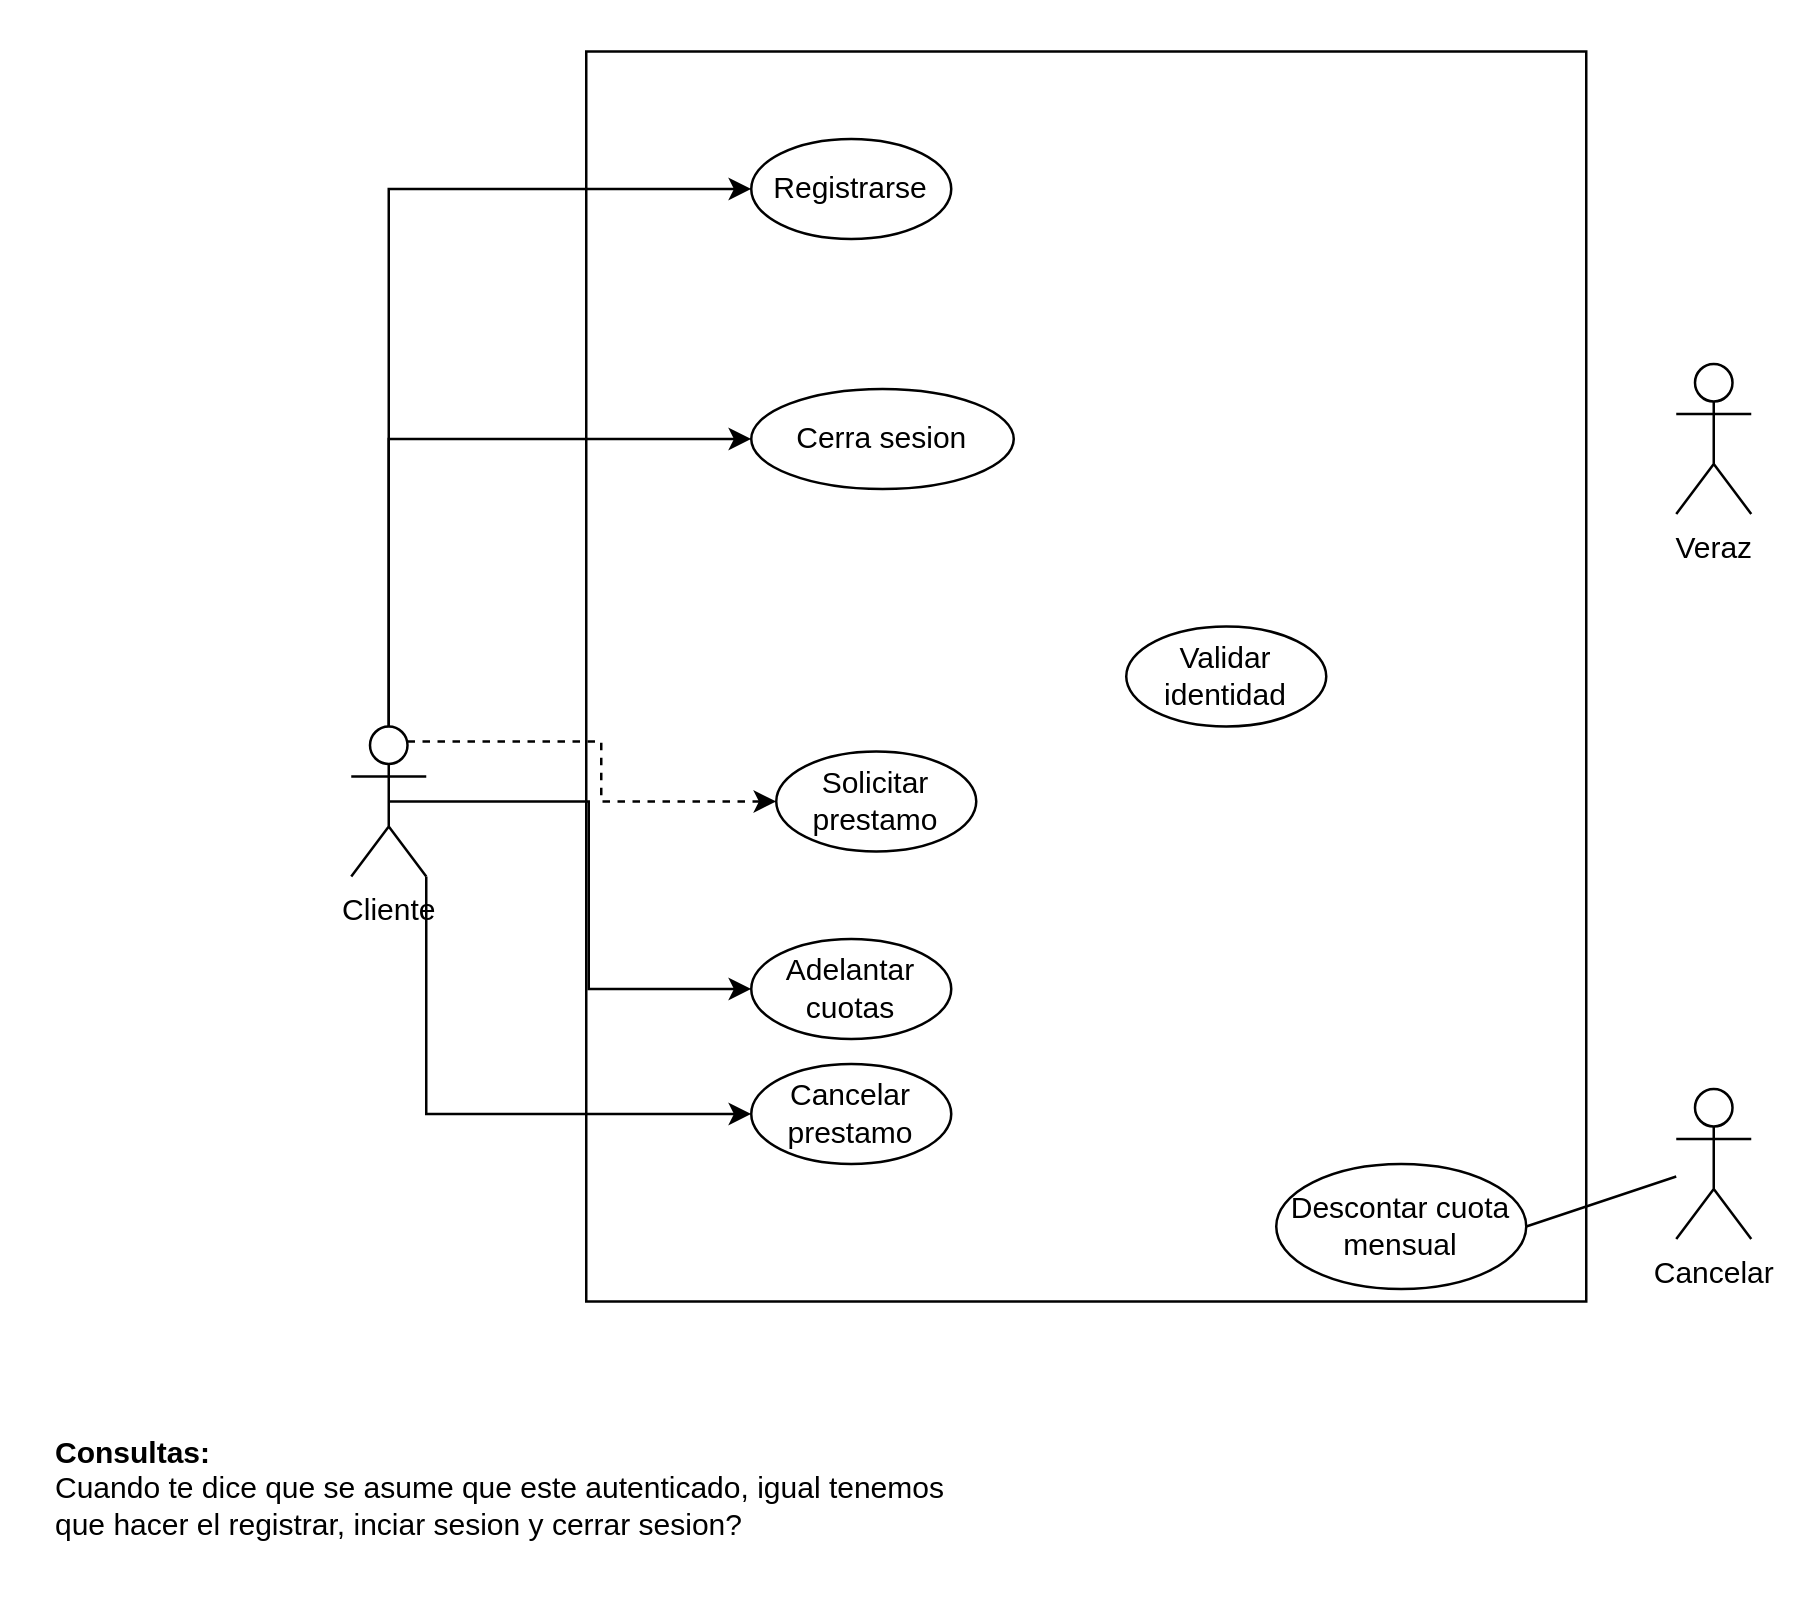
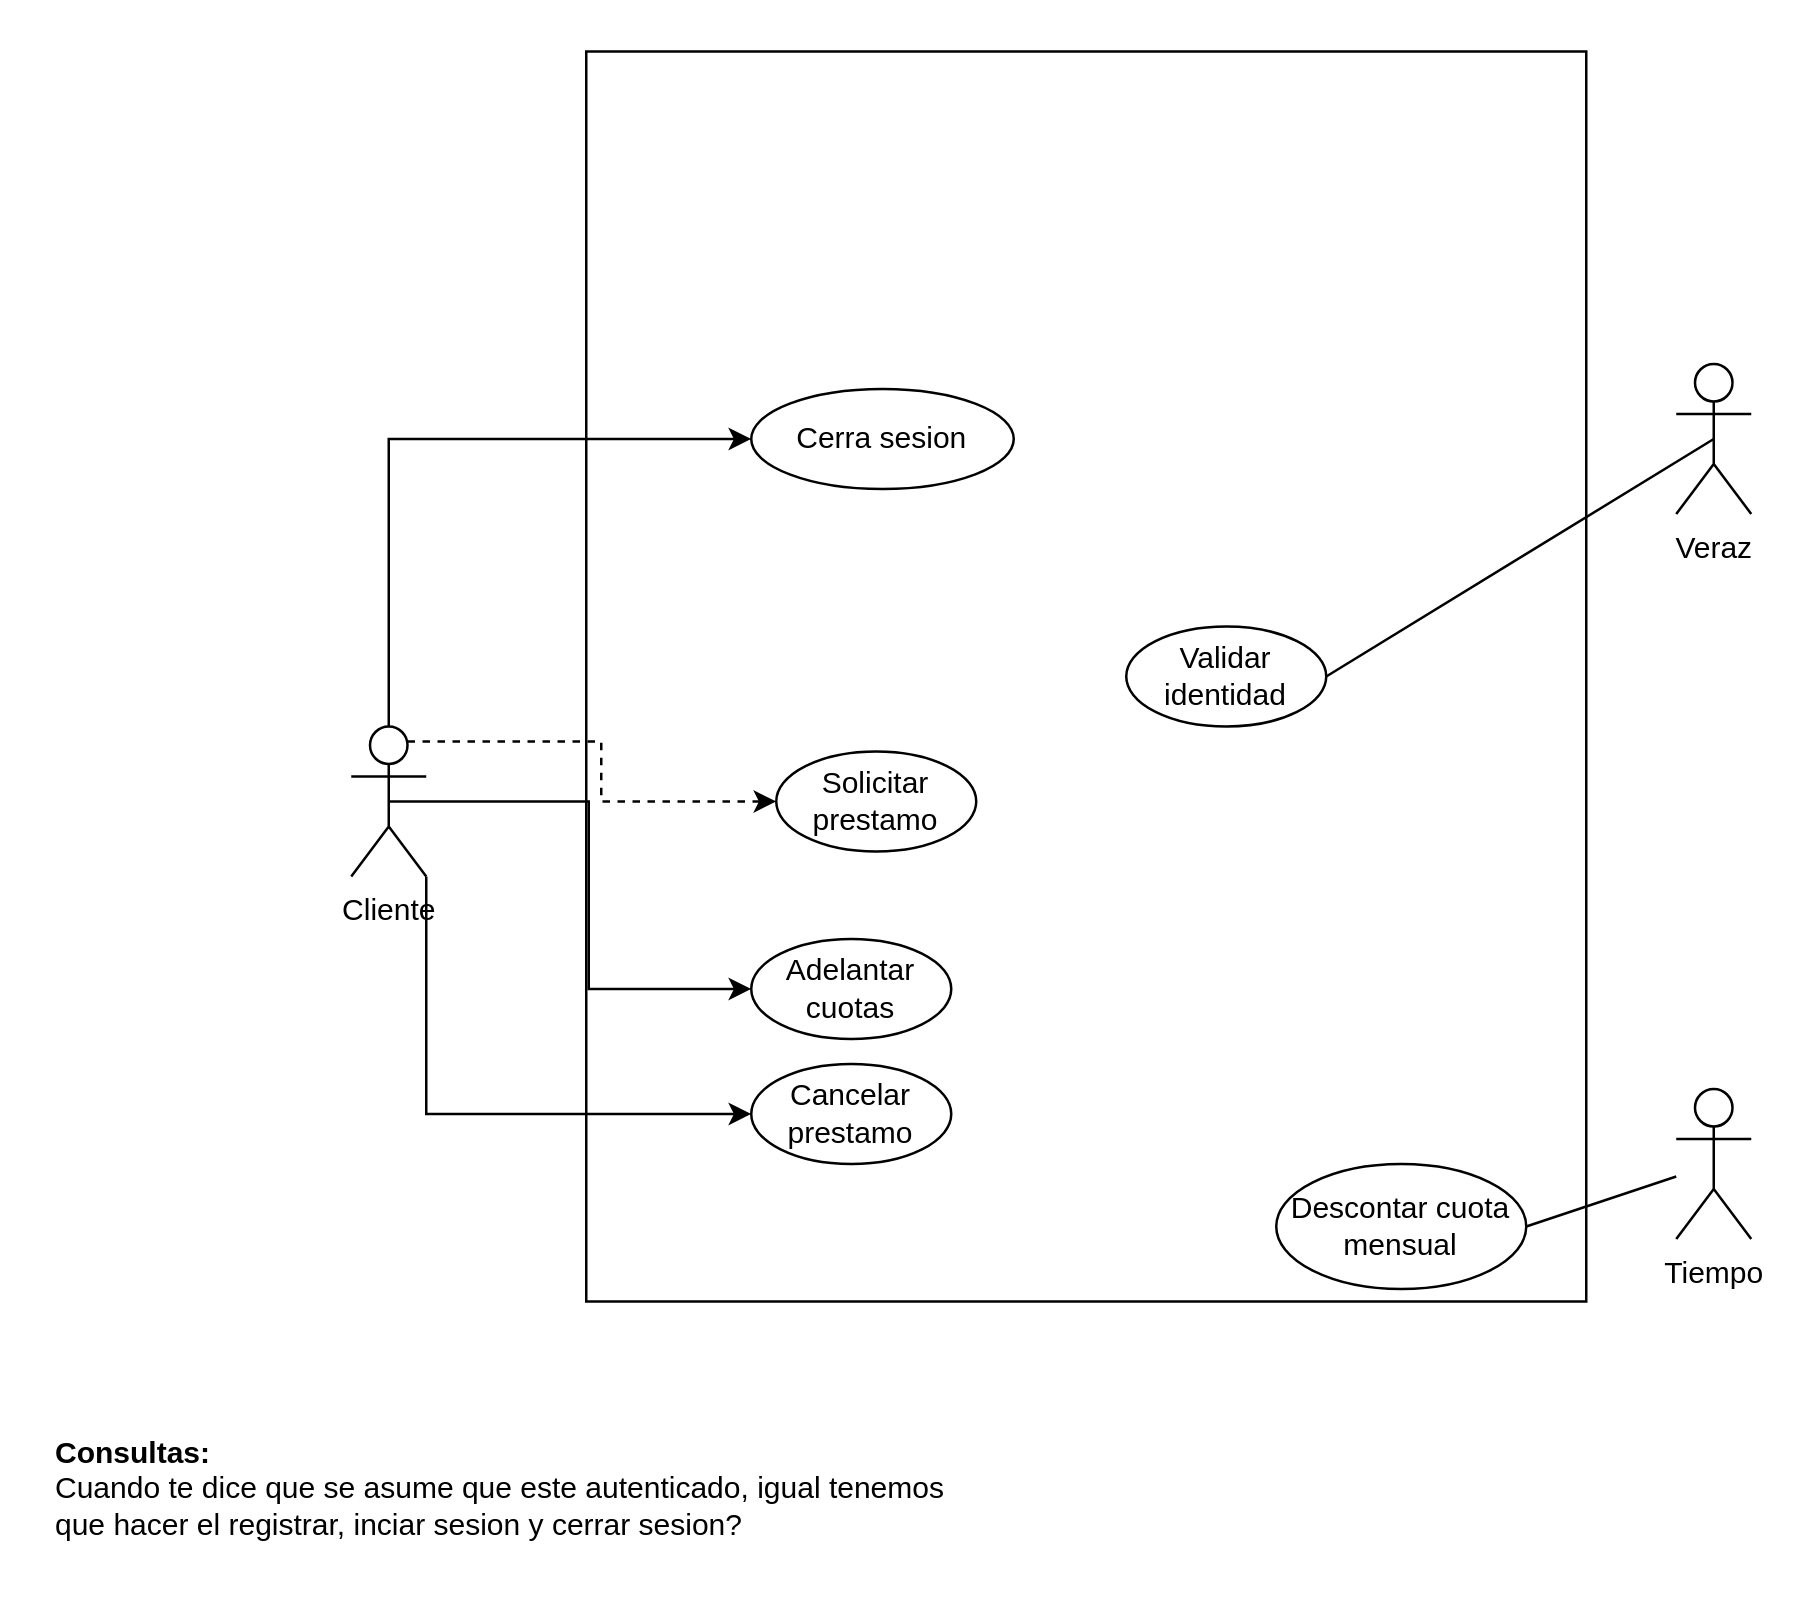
  <mxCell id="0" />
  <mxCell id="1" parent="0" />
  <mxCell id="2" value="" style="rounded=0;whiteSpace=wrap;html=1;movable=0;resizable=0;rotatable=0;deletable=0;editable=0;locked=1;connectable=0;" vertex="1" parent="1"><mxGeometry x="234" y="20" width="400" height="500" as="geometry" /></mxCell>
- <mxCell id="3" style="edgeStyle=orthogonalEdgeStyle;rounded=0;orthogonalLoop=1;jettySize=auto;html=1;exitX=0.5;exitY=0;exitDx=0;exitDy=0;exitPerimeter=0;entryX=0;entryY=0.5;entryDx=0;entryDy=0;" edge="1" parent="1" source="8" target="11"><mxGeometry relative="1" as="geometry" /></mxCell>
  <mxCell id="4" style="edgeStyle=orthogonalEdgeStyle;rounded=0;orthogonalLoop=1;jettySize=auto;html=1;exitX=0.5;exitY=0;exitDx=0;exitDy=0;exitPerimeter=0;entryX=0;entryY=0.5;entryDx=0;entryDy=0;" edge="1" parent="1" source="8" target="10"><mxGeometry relative="1" as="geometry" /></mxCell>
  <mxCell id="5" style="edgeStyle=orthogonalEdgeStyle;rounded=0;orthogonalLoop=1;jettySize=auto;html=1;exitX=0.75;exitY=0.1;exitDx=0;exitDy=0;exitPerimeter=0;entryX=0;entryY=0.5;entryDx=0;entryDy=0;dashed=1;" edge="1" parent="1" source="8" target="15"><mxGeometry relative="1" as="geometry" /></mxCell>
  <mxCell id="6" style="edgeStyle=orthogonalEdgeStyle;rounded=0;orthogonalLoop=1;jettySize=auto;html=1;exitX=0.5;exitY=0.5;exitDx=0;exitDy=0;exitPerimeter=0;entryX=0;entryY=0.5;entryDx=0;entryDy=0;" edge="1" parent="1" source="8" target="13"><mxGeometry relative="1" as="geometry" /></mxCell>
  <mxCell id="7" style="edgeStyle=orthogonalEdgeStyle;rounded=0;orthogonalLoop=1;jettySize=auto;html=1;exitX=1;exitY=1;exitDx=0;exitDy=0;exitPerimeter=0;entryX=0;entryY=0.5;entryDx=0;entryDy=0;" edge="1" parent="1" source="8" target="14"><mxGeometry relative="1" as="geometry" /></mxCell>
  <mxCell id="8" value="Cliente" style="shape=umlActor;verticalLabelPosition=bottom;verticalAlign=top;html=1;outlineConnect=0;" vertex="1" parent="1"><mxGeometry x="140" y="290" width="30" height="60" as="geometry" /></mxCell>
  <mxCell id="9" value="Veraz" style="shape=umlActor;verticalLabelPosition=bottom;verticalAlign=top;html=1;outlineConnect=0;" vertex="1" parent="1"><mxGeometry x="670" y="145" width="30" height="60" as="geometry" /></mxCell>
  <mxCell id="10" value="Cerra sesion" style="ellipse;whiteSpace=wrap;html=1;" vertex="1" parent="1"><mxGeometry x="300" y="155" width="105" height="40" as="geometry" /></mxCell>
- <mxCell id="11" value="Registrarse" style="ellipse;whiteSpace=wrap;html=1;" vertex="1" parent="1"><mxGeometry x="300" y="55" width="80" height="40" as="geometry" /></mxCell>
  <mxCell id="12" value="&lt;b&gt;Consultas:&lt;/b&gt;&lt;br&gt;Cuando te dice que se asume que este autenticado, igual tenemos que hacer el registrar, inciar sesion y cerrar sesion?" style="text;html=1;align=left;verticalAlign=middle;whiteSpace=wrap;rounded=0;" vertex="1" parent="1"><mxGeometry y="565" width="380" height="60" as="geometry" x="20" /></mxCell>
  <mxCell id="13" value="Adelantar cuotas" style="ellipse;whiteSpace=wrap;html=1;" vertex="1" parent="1"><mxGeometry x="300" y="375" width="80" height="40" as="geometry" /></mxCell>
  <mxCell id="14" value="Cancelar prestamo" style="ellipse;whiteSpace=wrap;html=1;" vertex="1" parent="1"><mxGeometry x="300" y="425" width="80" height="40" as="geometry" /></mxCell>
  <mxCell id="15" value="Solicitar prestamo" style="ellipse;whiteSpace=wrap;html=1;" vertex="1" parent="1"><mxGeometry x="310" y="300" width="80" height="40" as="geometry" /></mxCell>
  <mxCell id="16" value="Validar identidad" style="ellipse;whiteSpace=wrap;html=1;" vertex="1" parent="1"><mxGeometry x="450" y="250" width="80" height="40" as="geometry" /></mxCell>
- <mxCell id="18" value="Cancelar" style="shape=umlActor;verticalLabelPosition=bottom;verticalAlign=top;html=1;outlineConnect=0;" vertex="1" parent="1"><mxGeometry x="670" y="435" width="30" height="60" as="geometry" /></mxCell>
+ <mxCell id="17" value="" style="endArrow=none;html=1;rounded=0;exitX=1;exitY=0.5;exitDx=0;exitDy=0;entryX=0.5;entryY=0.5;entryDx=0;entryDy=0;entryPerimeter=0;" edge="1" parent="1" source="16" target="9"><mxGeometry width="50" height="50" relative="1" as="geometry"><mxPoint x="400" y="435" as="sourcePoint" /><mxPoint x="450" y="385" as="targetPoint" /></mxGeometry></mxCell>
+ <mxCell id="18" value="Tiempo" style="shape=umlActor;verticalLabelPosition=bottom;verticalAlign=top;html=1;outlineConnect=0;" vertex="1" parent="1"><mxGeometry x="670" y="435" width="30" height="60" as="geometry" /></mxCell>
  <mxCell id="19" value="Descontar cuota mensual" style="ellipse;whiteSpace=wrap;html=1;" vertex="1" parent="1"><mxGeometry x="510" y="465" width="100" height="50" as="geometry" /></mxCell>
  <mxCell id="20" value="" style="endArrow=none;html=1;rounded=0;exitX=1;exitY=0.5;exitDx=0;exitDy=0;" edge="1" parent="1" source="19" target="18"><mxGeometry width="50" height="50" relative="1" as="geometry"><mxPoint x="640" y="580" as="sourcePoint" /><mxPoint x="795" y="485" as="targetPoint" /></mxGeometry></mxCell>
